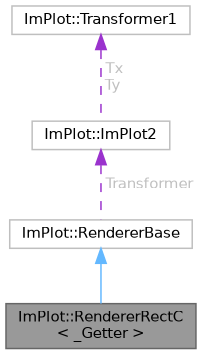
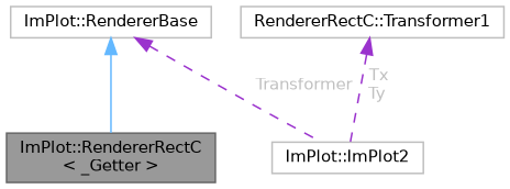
  digraph {
    fontname="DejaVu Sans"
    node [color=grey75 fillcolor=white fontname="DejaVu Sans" fontsize=10 shape=box style=filled]
    edge [color=darkorchid3 dir=back fontname="DejaVu Sans" fontsize=10 labelfontname=Helvetica labelfontsize=10 style=dashed fontcolor=grey]
    n1 [color=gray40 fillcolor=grey60 fontcolor=black height=0.2 label="ImPlot::RendererRectC\l\< _Getter \>" width=0.4]
    n2 [height=0.2 label="ImPlot::RendererBase" width=0.4]
    n3 [height=0.2 label="ImPlot::ImPlot2" width=0.4]
-   n4 [height=0.2 label="ImPlot::Transformer1" width=0.4]
+   n4 [height=0.2 label="RendererRectC::Transformer1" width=0.4]
    n2 -> n1 [color=steelblue1 style=solid fontcolor=""]
-   n3 -> n2 [label=" Transformer"]
+   n2 -> n3 [label=" Transformer"]
    n4 -> n3 [label=" Tx\nTy"]
  }
